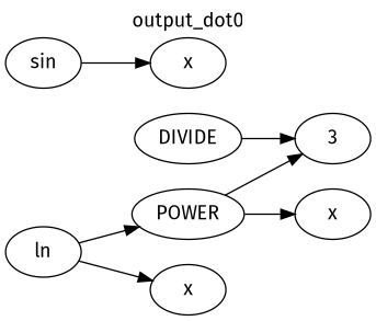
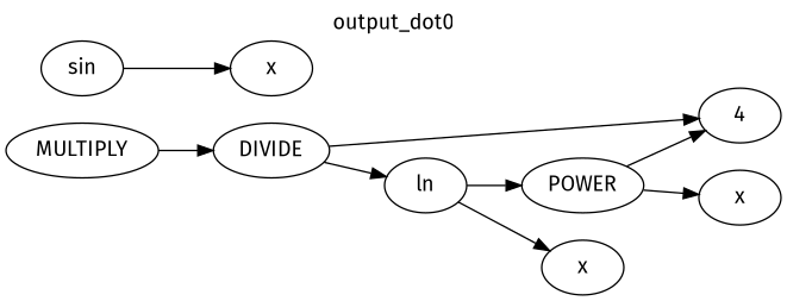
  digraph {
    fontname="Fira Sans"
    label=output_dot0
    labelloc=t
    rankdir=LR
    node [fontname="Fira Sans"]
    edge [fontname="Fira Sans"]
+   n1 [label=MULTIPLY]
    n2 [label=DIVIDE]
    n3 [label=POWER]
    n4 [label=x]
-   n5 [label=3]
+   n5 [label=4]
    n6 [label=ln]
    n7 [label=sin]
    n8 [label=x]
    n9 [label=x]
+   n1 -> n2
    n2 -> n5
+   n2 -> n6
    n3 -> n4
    n3 -> n5
    n6 -> n3
    n6 -> n9
    n7 -> n8
  }
